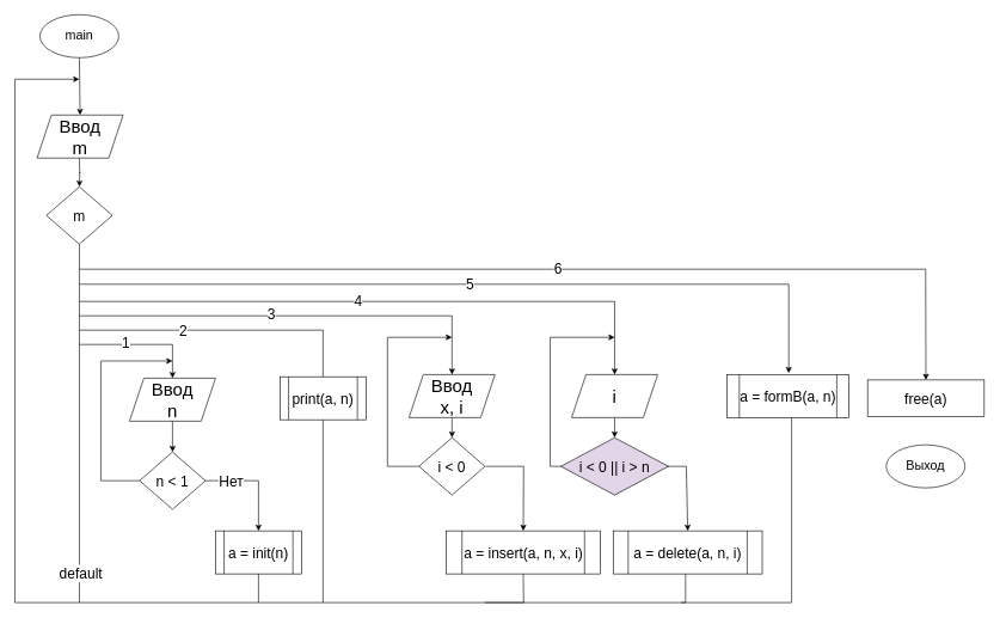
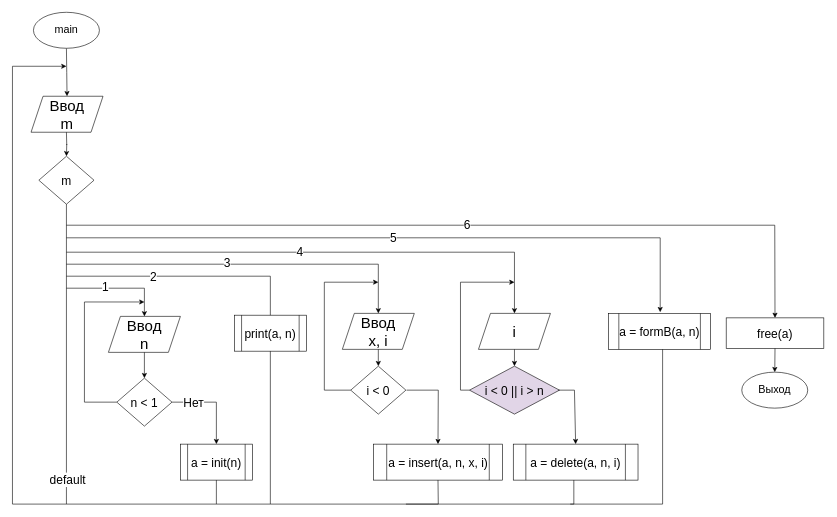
  <mxCell id="0" />
  <mxCell id="1" parent="0" />
  <mxCell id="2" value="" style="edgeStyle=orthogonalEdgeStyle;rounded=0;orthogonalLoop=1;jettySize=auto;html=1;entryX=0.5;entryY=0;entryDx=0;entryDy=0;" edge="1" parent="1" target="4"><mxGeometry relative="1" as="geometry"><mxPoint x="110" y="120" as="targetPoint" /><mxPoint x="110" y="80" as="sourcePoint" /></mxGeometry></mxCell>
  <mxCell id="3" value="&lt;p style=&quot;line-height: 110%;&quot;&gt;&lt;font style=&quot;font-size: 18px;&quot;&gt;main&lt;/font&gt;&lt;/p&gt;" style="ellipse;whiteSpace=wrap;html=1;" vertex="1" parent="1"><mxGeometry x="55" y="20" width="110" height="60" as="geometry" /></mxCell>
  <mxCell id="4" value="&lt;span style=&quot;font-size: 25px;&quot;&gt;Ввод &lt;br&gt;m&lt;br&gt;&lt;/span&gt;" style="shape=parallelogram;perimeter=parallelogramPerimeter;whiteSpace=wrap;html=1;fixedSize=1;" vertex="1" parent="1"><mxGeometry x="51" y="160" width="120" height="60" as="geometry" /></mxCell>
  <mxCell id="5" value="" style="edgeStyle=orthogonalEdgeStyle;rounded=0;orthogonalLoop=1;jettySize=auto;html=1;" edge="1" parent="1"><mxGeometry relative="1" as="geometry"><mxPoint x="110" y="220" as="sourcePoint" /><mxPoint x="110" y="260" as="targetPoint" /></mxGeometry></mxCell>
  <mxCell id="6" value="&lt;span style=&quot;font-size: 20px;&quot;&gt;m&lt;/span&gt;" style="rhombus;whiteSpace=wrap;html=1;" vertex="1" parent="1"><mxGeometry x="64" y="260" width="92" height="80" as="geometry" /></mxCell>
  <mxCell id="7" value="" style="edgeStyle=orthogonalEdgeStyle;rounded=0;orthogonalLoop=1;jettySize=auto;html=1;exitX=0.5;exitY=1;exitDx=0;exitDy=0;" edge="1" parent="1" source="6"><mxGeometry relative="1" as="geometry"><mxPoint x="110" y="110" as="targetPoint" /><mxPoint x="180" y="310" as="sourcePoint" /><Array as="points"><mxPoint x="110" y="840" /><mxPoint x="20" y="840" /><mxPoint x="20" y="110" /></Array></mxGeometry></mxCell>
  <mxCell id="8" value="default" style="text;html=1;align=center;verticalAlign=middle;resizable=0;points=[];autosize=1;strokeColor=none;fillColor=none;labelBorderColor=none;labelBackgroundColor=default;fontSize=20;" vertex="1" parent="1"><mxGeometry x="72" y="779" width="80" height="40" as="geometry" /></mxCell>
  <mxCell id="9" value="" style="endArrow=classic;html=1;rounded=0;entryX=0.5;entryY=0;entryDx=0;entryDy=0;" edge="1" parent="1" target="11"><mxGeometry width="50" height="50" relative="1" as="geometry"><mxPoint x="110" y="480" as="sourcePoint" /><mxPoint x="220" y="530" as="targetPoint" /><Array as="points"><mxPoint x="240" y="480" /></Array></mxGeometry></mxCell>
  <mxCell id="10" value="1" style="text;html=1;align=center;verticalAlign=middle;resizable=0;points=[];autosize=1;strokeColor=none;fillColor=none;labelBorderColor=none;labelBackgroundColor=default;fontSize=20;" vertex="1" parent="1"><mxGeometry x="160" y="458" width="30" height="40" as="geometry" /></mxCell>
  <mxCell id="11" value="&lt;span style=&quot;font-size: 25px;&quot;&gt;Ввод &lt;br&gt;n&lt;br&gt;&lt;/span&gt;" style="shape=parallelogram;perimeter=parallelogramPerimeter;whiteSpace=wrap;html=1;fixedSize=1;" vertex="1" parent="1"><mxGeometry x="180" y="527" width="120" height="60" as="geometry" /></mxCell>
  <mxCell id="12" value="&lt;span style=&quot;font-size: 20px;&quot;&gt;n &amp;lt; 1&lt;/span&gt;" style="rhombus;whiteSpace=wrap;html=1;" vertex="1" parent="1"><mxGeometry x="194" y="630" width="92" height="80" as="geometry" /></mxCell>
  <mxCell id="13" value="" style="endArrow=classic;html=1;rounded=0;exitX=0.5;exitY=1;exitDx=0;exitDy=0;entryX=0.5;entryY=0;entryDx=0;entryDy=0;" edge="1" parent="1" source="11" target="12"><mxGeometry width="50" height="50" relative="1" as="geometry"><mxPoint x="330" y="580" as="sourcePoint" /><mxPoint x="380" y="530" as="targetPoint" /></mxGeometry></mxCell>
  <mxCell id="14" value="" style="endArrow=classic;html=1;rounded=0;exitX=1;exitY=0.5;exitDx=0;exitDy=0;" edge="1" parent="1" source="12"><mxGeometry width="50" height="50" relative="1" as="geometry"><mxPoint x="330" y="580" as="sourcePoint" /><mxPoint x="360" y="740" as="targetPoint" /><Array as="points"><mxPoint x="360" y="670" /></Array></mxGeometry></mxCell>
  <mxCell id="15" value="Нет" style="text;html=1;align=center;verticalAlign=middle;resizable=0;points=[];autosize=1;strokeColor=none;fillColor=none;labelBorderColor=none;labelBackgroundColor=default;fontSize=20;" vertex="1" parent="1"><mxGeometry x="292" y="650" width="60" height="40" as="geometry" /></mxCell>
  <mxCell id="16" value="" style="endArrow=classic;html=1;rounded=0;exitX=0;exitY=0.5;exitDx=0;exitDy=0;" edge="1" parent="1" source="12"><mxGeometry width="50" height="50" relative="1" as="geometry"><mxPoint x="194" y="673" as="sourcePoint" /><mxPoint x="240" y="503" as="targetPoint" /><Array as="points"><mxPoint x="140" y="670" /><mxPoint x="140" y="503" /></Array></mxGeometry></mxCell>
  <mxCell id="17" value="a = init(n)" style="shape=process;whiteSpace=wrap;html=1;backgroundOutline=1;fontSize=20;" vertex="1" parent="1"><mxGeometry x="300" y="740" width="120" height="60" as="geometry" /></mxCell>
  <mxCell id="18" value="" style="endArrow=none;html=1;rounded=0;exitX=0.5;exitY=1;exitDx=0;exitDy=0;endFill=0;" edge="1" parent="1" source="17"><mxGeometry width="50" height="50" relative="1" as="geometry"><mxPoint x="310" y="820" as="sourcePoint" /><mxPoint x="110" y="840" as="targetPoint" /><Array as="points"><mxPoint x="360" y="840" /></Array></mxGeometry></mxCell>
  <mxCell id="19" value="" style="endArrow=classic;html=1;rounded=0;" edge="1" parent="1"><mxGeometry width="50" height="50" relative="1" as="geometry"><mxPoint x="110" y="460" as="sourcePoint" /><mxPoint x="450" y="550" as="targetPoint" /><Array as="points"><mxPoint x="450" y="460" /></Array></mxGeometry></mxCell>
  <mxCell id="20" value="2" style="text;html=1;align=center;verticalAlign=middle;resizable=0;points=[];autosize=1;strokeColor=none;fillColor=none;labelBorderColor=none;labelBackgroundColor=default;fontSize=20;" vertex="1" parent="1"><mxGeometry x="240" y="440" width="30" height="40" as="geometry" /></mxCell>
  <mxCell id="21" value="print(a, n)" style="shape=process;whiteSpace=wrap;html=1;backgroundOutline=1;fontSize=20;" vertex="1" parent="1"><mxGeometry x="390" y="525" width="120" height="60" as="geometry" /></mxCell>
  <mxCell id="22" value="" style="endArrow=none;html=1;rounded=0;exitX=0.5;exitY=1;exitDx=0;exitDy=0;endFill=0;" edge="1" parent="1" source="21"><mxGeometry width="50" height="50" relative="1" as="geometry"><mxPoint x="280" y="600" as="sourcePoint" /><mxPoint x="360" y="840" as="targetPoint" /><Array as="points"><mxPoint x="450" y="840" /></Array></mxGeometry></mxCell>
  <mxCell id="23" value="" style="endArrow=classic;html=1;rounded=0;entryX=0.5;entryY=0;entryDx=0;entryDy=0;" edge="1" parent="1" target="25"><mxGeometry width="50" height="50" relative="1" as="geometry"><mxPoint x="110" y="440" as="sourcePoint" /><mxPoint x="630" y="500" as="targetPoint" /><Array as="points"><mxPoint x="630" y="440" /></Array></mxGeometry></mxCell>
  <mxCell id="24" value="3" style="text;html=1;align=center;verticalAlign=middle;resizable=0;points=[];autosize=1;strokeColor=none;fillColor=none;labelBorderColor=none;labelBackgroundColor=default;fontSize=20;" vertex="1" parent="1"><mxGeometry x="363" y="418" width="30" height="40" as="geometry" /></mxCell>
  <mxCell id="25" value="&lt;span style=&quot;font-size: 25px;&quot;&gt;Ввод &lt;br&gt;x, i&lt;br&gt;&lt;/span&gt;" style="shape=parallelogram;perimeter=parallelogramPerimeter;whiteSpace=wrap;html=1;fixedSize=1;" vertex="1" parent="1"><mxGeometry x="570" y="522" width="120" height="60" as="geometry" /></mxCell>
  <mxCell id="26" value="&lt;span style=&quot;font-size: 20px;&quot;&gt;i &amp;lt; 0&lt;/span&gt;" style="rhombus;whiteSpace=wrap;html=1;" vertex="1" parent="1"><mxGeometry x="584" y="610" width="92" height="80" as="geometry" /></mxCell>
  <mxCell id="27" value="" style="endArrow=classic;html=1;rounded=0;entryX=0.5;entryY=0;entryDx=0;entryDy=0;exitX=0.5;exitY=1;exitDx=0;exitDy=0;" edge="1" parent="1" target="26" source="25"><mxGeometry width="50" height="50" relative="1" as="geometry"><mxPoint x="630" y="590" as="sourcePoint" /><mxPoint x="770" y="498" as="targetPoint" /></mxGeometry></mxCell>
  <mxCell id="28" value="" style="endArrow=classic;html=1;rounded=0;exitX=0;exitY=0.5;exitDx=0;exitDy=0;" edge="1" parent="1" source="26"><mxGeometry width="50" height="50" relative="1" as="geometry"><mxPoint x="584" y="697" as="sourcePoint" /><mxPoint x="630" y="470" as="targetPoint" /><Array as="points"><mxPoint x="540" y="650" /><mxPoint x="540" y="470" /></Array></mxGeometry></mxCell>
  <mxCell id="29" value="" style="endArrow=classic;html=1;rounded=0;entryX=0.5;entryY=0;entryDx=0;entryDy=0;" edge="1" parent="1" target="30"><mxGeometry width="50" height="50" relative="1" as="geometry"><mxPoint x="677" y="650" as="sourcePoint" /><mxPoint x="730" y="708" as="targetPoint" /><Array as="points"><mxPoint x="730" y="650" /></Array></mxGeometry></mxCell>
  <mxCell id="30" value="a = insert(a, n, x, i)" style="shape=process;whiteSpace=wrap;html=1;backgroundOutline=1;fontSize=20;" vertex="1" parent="1"><mxGeometry x="622" y="740" width="215" height="60" as="geometry" /></mxCell>
  <mxCell id="31" value="" style="endArrow=classic;html=1;rounded=0;entryX=0.5;entryY=0;entryDx=0;entryDy=0;" edge="1" parent="1" target="34"><mxGeometry width="50" height="50" relative="1" as="geometry"><mxPoint x="110" y="420" as="sourcePoint" /><mxPoint x="830" y="490" as="targetPoint" /><Array as="points"><mxPoint x="857" y="420" /></Array></mxGeometry></mxCell>
  <mxCell id="32" value="" style="endArrow=none;html=1;rounded=0;exitX=0.5;exitY=1;exitDx=0;exitDy=0;endFill=0;" edge="1" parent="1" source="30"><mxGeometry width="50" height="50" relative="1" as="geometry"><mxPoint x="450" y="670" as="sourcePoint" /><mxPoint x="450" y="840" as="targetPoint" /><Array as="points"><mxPoint x="730" y="840" /></Array></mxGeometry></mxCell>
  <mxCell id="33" value="4" style="text;html=1;align=center;verticalAlign=middle;resizable=0;points=[];autosize=1;strokeColor=none;fillColor=none;labelBorderColor=none;labelBackgroundColor=default;fontSize=20;" vertex="1" parent="1"><mxGeometry x="484" y="399" width="30" height="40" as="geometry" /></mxCell>
  <mxCell id="34" value="&lt;span style=&quot;font-size: 25px;&quot;&gt;i&lt;br&gt;&lt;/span&gt;" style="shape=parallelogram;perimeter=parallelogramPerimeter;whiteSpace=wrap;html=1;fixedSize=1;" vertex="1" parent="1"><mxGeometry x="797" y="522" width="120" height="60" as="geometry" /></mxCell>
  <mxCell id="35" value="&lt;span style=&quot;font-size: 20px;&quot;&gt;i &amp;lt; 0 || i &amp;gt; n&lt;/span&gt;" style="rhombus;whiteSpace=wrap;html=1;fillColor=#e1d5e7;" vertex="1" parent="1"><mxGeometry x="782" y="610" width="150" height="80" as="geometry" /></mxCell>
  <mxCell id="36" value="" style="endArrow=classic;html=1;rounded=0;entryX=0.5;entryY=0;entryDx=0;entryDy=0;exitX=0.5;exitY=1;exitDx=0;exitDy=0;" edge="1" parent="1" source="34" target="35"><mxGeometry width="50" height="50" relative="1" as="geometry"><mxPoint x="857" y="590" as="sourcePoint" /><mxPoint x="997" y="498" as="targetPoint" /></mxGeometry></mxCell>
  <mxCell id="37" value="" style="endArrow=classic;html=1;rounded=0;exitX=0;exitY=0.5;exitDx=0;exitDy=0;" edge="1" parent="1" source="35"><mxGeometry width="50" height="50" relative="1" as="geometry"><mxPoint x="811" y="697" as="sourcePoint" /><mxPoint x="857" y="470" as="targetPoint" /><Array as="points"><mxPoint x="767" y="650" /><mxPoint x="767" y="470" /></Array></mxGeometry></mxCell>
  <mxCell id="38" value="" style="endArrow=classic;html=1;rounded=0;entryX=0.5;entryY=0;entryDx=0;entryDy=0;" edge="1" parent="1" target="39"><mxGeometry width="50" height="50" relative="1" as="geometry"><mxPoint x="930" y="650" as="sourcePoint" /><mxPoint x="957" y="708" as="targetPoint" /><Array as="points"><mxPoint x="957" y="650" /></Array></mxGeometry></mxCell>
  <mxCell id="39" value="a = delete(a, n, i)" style="shape=process;whiteSpace=wrap;html=1;backgroundOutline=1;fontSize=20;" vertex="1" parent="1"><mxGeometry x="855" y="740" width="208" height="60" as="geometry" /></mxCell>
  <mxCell id="40" value="" style="endArrow=none;html=1;rounded=0;exitX=0.5;exitY=1;exitDx=0;exitDy=0;endFill=0;" edge="1" parent="1"><mxGeometry width="50" height="50" relative="1" as="geometry"><mxPoint x="956" y="800" as="sourcePoint" /><mxPoint x="676" y="840" as="targetPoint" /><Array as="points"><mxPoint x="956" y="840" /></Array></mxGeometry></mxCell>
  <mxCell id="41" value="" style="endArrow=classic;html=1;rounded=0;" edge="1" parent="1"><mxGeometry width="50" height="50" relative="1" as="geometry"><mxPoint x="110" y="396" as="sourcePoint" /><mxPoint x="1100" y="520" as="targetPoint" /><Array as="points"><mxPoint x="1100" y="396" /></Array></mxGeometry></mxCell>
  <mxCell id="42" value="5" style="text;html=1;align=center;verticalAlign=middle;resizable=0;points=[];autosize=1;strokeColor=none;fillColor=none;labelBorderColor=none;labelBackgroundColor=default;fontSize=20;" vertex="1" parent="1"><mxGeometry x="640" y="375" width="30" height="40" as="geometry" /></mxCell>
  <mxCell id="43" value="a = formB(a, n)" style="shape=process;whiteSpace=wrap;html=1;backgroundOutline=1;fontSize=20;" vertex="1" parent="1"><mxGeometry x="1014" y="522" width="170" height="60" as="geometry" /></mxCell>
  <mxCell id="44" value="" style="endArrow=none;html=1;rounded=0;exitX=0.5;exitY=1;exitDx=0;exitDy=0;endFill=0;" edge="1" parent="1"><mxGeometry width="50" height="50" relative="1" as="geometry"><mxPoint x="1104" y="582" as="sourcePoint" /><mxPoint x="950" y="840" as="targetPoint" /><Array as="points"><mxPoint x="1104" y="840" /></Array></mxGeometry></mxCell>
  <mxCell id="45" value="" style="endArrow=classic;html=1;rounded=0;entryX=0.5;entryY=0;entryDx=0;entryDy=0;" edge="1" parent="1" target="46"><mxGeometry width="50" height="50" relative="1" as="geometry"><mxPoint x="110" y="375" as="sourcePoint" /><mxPoint x="1290" y="500" as="targetPoint" /><Array as="points"><mxPoint x="1291" y="375" /></Array></mxGeometry></mxCell>
  <mxCell id="46" value="free(a)" style="rounded=0;whiteSpace=wrap;html=1;fontSize=20;" vertex="1" parent="1"><mxGeometry x="1210" y="529.5" width="162.82" height="51" as="geometry" /></mxCell>
  <mxCell id="47" value="&lt;p style=&quot;line-height: 110%;&quot;&gt;&lt;font style=&quot;font-size: 18px;&quot;&gt;Выход&lt;/font&gt;&lt;/p&gt;" style="ellipse;whiteSpace=wrap;html=1;" vertex="1" parent="1"><mxGeometry x="1236" y="620" width="110" height="60" as="geometry" /></mxCell>
+ <mxCell id="48" value="" style="endArrow=classic;html=1;rounded=0;exitX=0.5;exitY=1;exitDx=0;exitDy=0;entryX=0.5;entryY=0;entryDx=0;entryDy=0;" edge="1" parent="1" source="46" target="47"><mxGeometry width="50" height="50" relative="1" as="geometry"><mxPoint x="1260" y="570" as="sourcePoint" /><mxPoint x="1310" y="520" as="targetPoint" /></mxGeometry></mxCell>
  <mxCell id="49" value="6" style="text;html=1;align=center;verticalAlign=middle;resizable=0;points=[];autosize=1;strokeColor=none;fillColor=none;labelBorderColor=none;labelBackgroundColor=default;fontSize=20;" vertex="1" parent="1"><mxGeometry x="763" y="353" width="30" height="40" as="geometry" /></mxCell>
